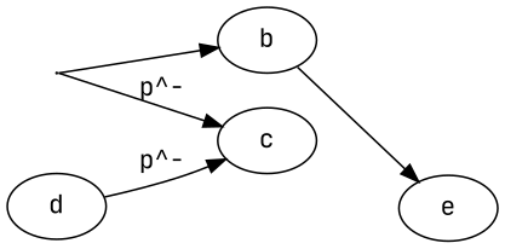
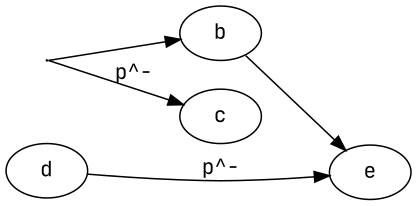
  digraph {
    fixedsize=true
    fontname="JetBrains Mono"
    rankdir=LR
    node [fontname="JetBrains Mono"]
    edge [fontname="JetBrains Mono"]
    a [fixedsize=true shape=point width=0.01]
    b
    c
    e
    d
    a -> b [label=" " texlbl="$\overline{\nu}_{\mu}$"]
    a -> c [label="p^-"]
    b -> e [label=" " texlbl="$\overline{p}$"]
-   d -> c [label="p^-" texlbl="$\Sigma^{*+}$"]
+   d -> e [label="p^-" texlbl="$\Sigma^{*+}$"]
  }
